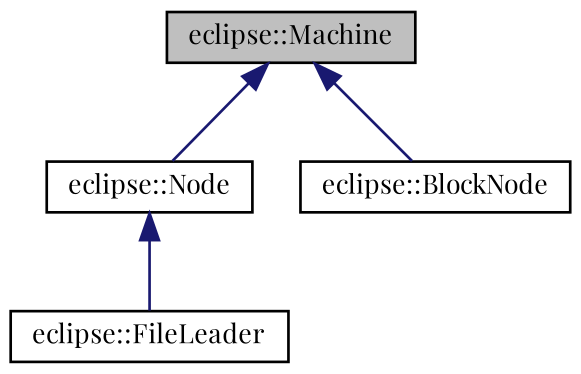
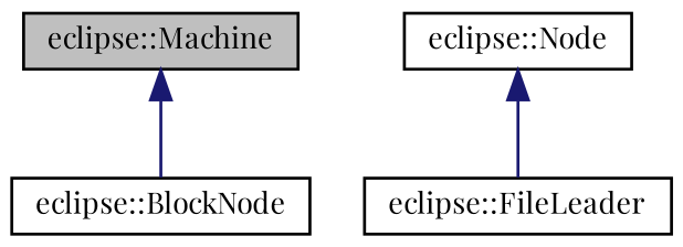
  digraph {
    fontname="Playfair Display"
    node [color=black fillcolor=white fontname="Playfair Display" fontsize=10 shape=record style=filled]
    edge [color=midnightblue dir=back fontname="Playfair Display" fontsize=10 labelfontname=Helvetica labelfontsize=10 style=solid]
    n1 [fillcolor=grey75 fontcolor=black height=0.2 label="eclipse::Machine" width=0.4]
    n2 [height=0.2 label="eclipse::Node" width=0.4]
    n3 [height=0.2 label="eclipse::BlockNode" width=0.4]
    n4 [height=0.2 label="eclipse::FileLeader" width=0.4]
-   n1 -> n2
    n1 -> n3
    n2 -> n4
  }
